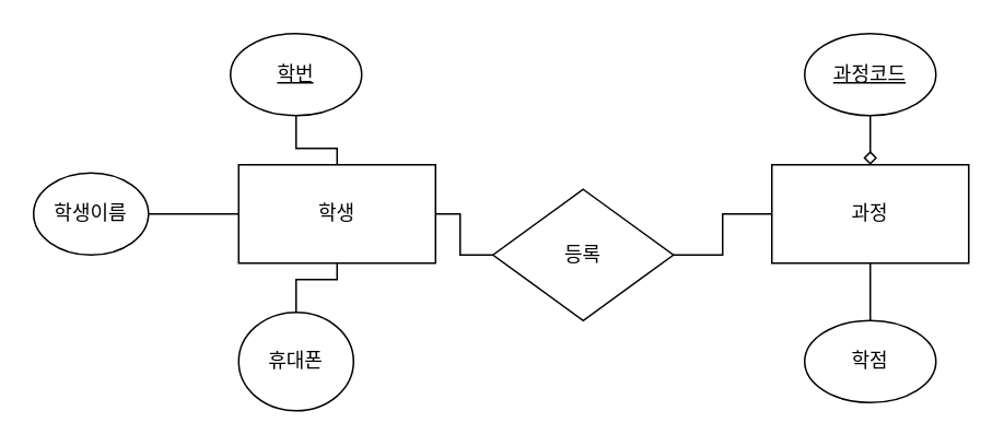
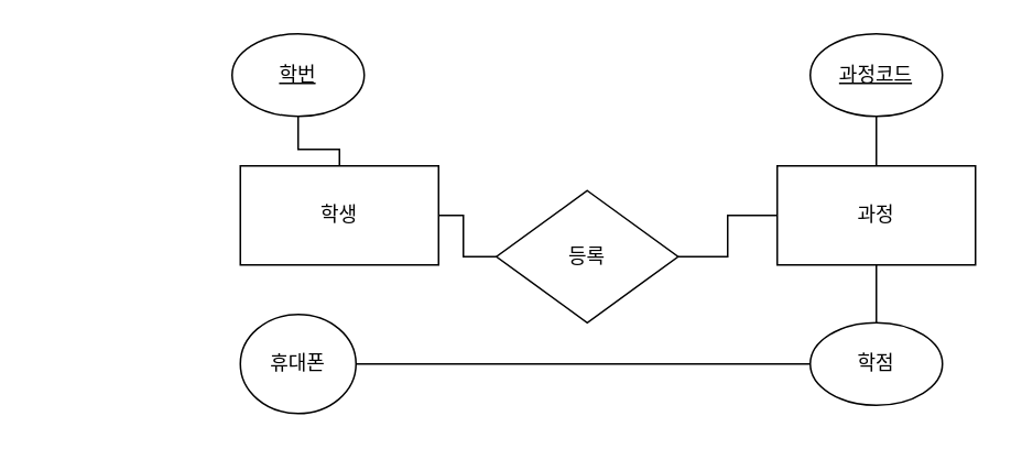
  <mxCell id="0" />
  <mxCell id="1" parent="0" />
  <mxCell id="2" value="학생" style="rounded=0;whiteSpace=wrap;html=1;" vertex="1" parent="1"><mxGeometry x="145" y="100" width="120" height="60" as="geometry" /></mxCell>
  <mxCell id="3" value="" style="edgeStyle=orthogonalEdgeStyle;rounded=0;orthogonalLoop=1;jettySize=auto;html=1;endArrow=none;endFill=0;" edge="1" parent="1" source="4" target="16"><mxGeometry relative="1" as="geometry" /></mxCell>
  <mxCell id="4" value="과정" style="rounded=0;whiteSpace=wrap;html=1;" vertex="1" parent="1"><mxGeometry x="470" y="100" width="120" height="60" as="geometry" /></mxCell>
  <mxCell id="5" style="edgeStyle=orthogonalEdgeStyle;rounded=0;orthogonalLoop=1;jettySize=auto;html=1;endArrow=none;endFill=0;" edge="1" parent="1" source="7" target="4"><mxGeometry relative="1" as="geometry" /></mxCell>
  <mxCell id="6" value="" style="edgeStyle=orthogonalEdgeStyle;rounded=0;orthogonalLoop=1;jettySize=auto;html=1;endArrow=none;endFill=0;" edge="1" parent="1" source="7" target="2"><mxGeometry relative="1" as="geometry" /></mxCell>
  <mxCell id="7" value="&lt;div&gt;등록&lt;/div&gt;" style="rhombus;whiteSpace=wrap;html=1;" vertex="1" parent="1"><mxGeometry x="300" y="115" width="110" height="80" as="geometry" /></mxCell>
  <mxCell id="8" value="" style="edgeStyle=orthogonalEdgeStyle;rounded=0;orthogonalLoop=1;jettySize=auto;html=1;endArrow=none;endFill=0;" edge="1" parent="1" source="9" target="2"><mxGeometry relative="1" as="geometry" /></mxCell>
  <mxCell id="9" value="&lt;u&gt;학번&lt;/u&gt;" style="ellipse;whiteSpace=wrap;html=1;" vertex="1" parent="1"><mxGeometry x="140" y="20" width="80" height="50" as="geometry" /></mxCell>
- <mxCell id="10" value="" style="edgeStyle=orthogonalEdgeStyle;rounded=0;orthogonalLoop=1;jettySize=auto;html=1;endArrow=none;endFill=0;" edge="1" parent="1" source="11" target="2"><mxGeometry relative="1" as="geometry" /></mxCell>
- <mxCell id="11" value="학생이름" style="ellipse;whiteSpace=wrap;html=1;" vertex="1" parent="1"><mxGeometry x="20" y="105" width="70" height="50" as="geometry" /></mxCell>
- <mxCell id="12" value="" style="edgeStyle=orthogonalEdgeStyle;rounded=0;orthogonalLoop=1;jettySize=auto;html=1;endArrow=none;endFill=0;" edge="1" parent="1" source="13" target="2"><mxGeometry relative="1" as="geometry" /></mxCell>
+ <mxCell id="12" value="" style="edgeStyle=orthogonalEdgeStyle;rounded=0;orthogonalLoop=1;jettySize=auto;html=1;endArrow=none;endFill=0;" edge="1" parent="1" source="13" target="16"><mxGeometry relative="1" as="geometry" /></mxCell>
  <mxCell id="13" value="휴대폰" style="ellipse;whiteSpace=wrap;html=1;" vertex="1" parent="1"><mxGeometry x="145" y="190" width="70" height="60" as="geometry" /></mxCell>
- <mxCell id="14" value="" style="edgeStyle=orthogonalEdgeStyle;rounded=0;orthogonalLoop=1;jettySize=auto;html=1;endArrow=diamond;endFill=0;" edge="1" parent="1" source="15" target="4"><mxGeometry relative="1" as="geometry" /></mxCell>
+ <mxCell id="14" value="" style="edgeStyle=orthogonalEdgeStyle;rounded=0;orthogonalLoop=1;jettySize=auto;html=1;endArrow=none;endFill=0;" edge="1" parent="1" source="15" target="4"><mxGeometry relative="1" as="geometry" /></mxCell>
  <mxCell id="15" value="&lt;u&gt;과정코드&lt;/u&gt;" style="ellipse;whiteSpace=wrap;html=1;" vertex="1" parent="1"><mxGeometry x="490" y="20" width="80" height="50" as="geometry" /></mxCell>
  <mxCell id="16" value="학점" style="ellipse;whiteSpace=wrap;html=1;" vertex="1" parent="1"><mxGeometry x="490" y="195" width="80" height="50" as="geometry" /></mxCell>
